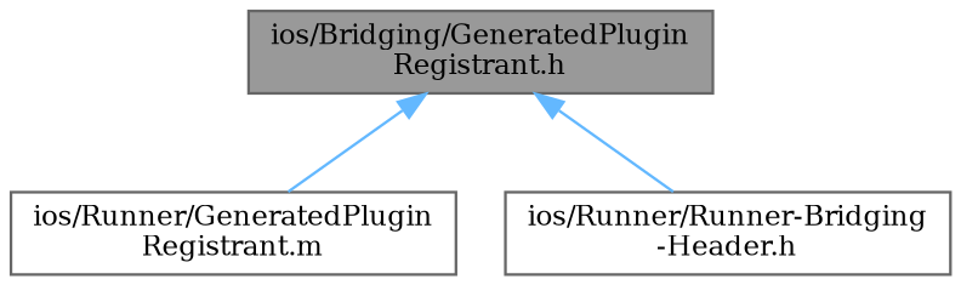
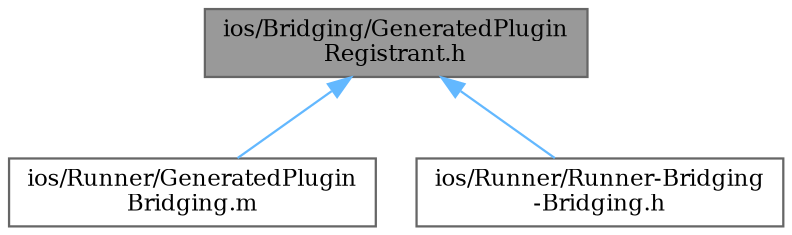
  digraph {
    fontname="DejaVu Serif"
    node [color=grey40 fillcolor=white fontname="DejaVu Serif" fontsize=10 shape=box style=filled]
    edge [color=steelblue1 dir=back fontname="DejaVu Serif" fontsize=10 labelfontname=Helvetica labelfontsize=10 style=solid]
    n1 [color=gray40 fillcolor=grey60 fontcolor=black height=0.2 label="ios/Bridging/GeneratedPlugin\lRegistrant.h" width=0.4]
-   n2 [height=0.2 label="ios/Runner/GeneratedPlugin\lRegistrant.m" width=0.4]
-   n3 [height=0.2 label="ios/Runner/Runner-Bridging\l-Header.h" width=0.4]
+   n2 [height=0.2 label="ios/Runner/GeneratedPlugin\lBridging.m" width=0.4]
+   n3 [height=0.2 label="ios/Runner/Runner-Bridging\l-Bridging.h" width=0.4]
    n1 -> n2
    n1 -> n3
  }
